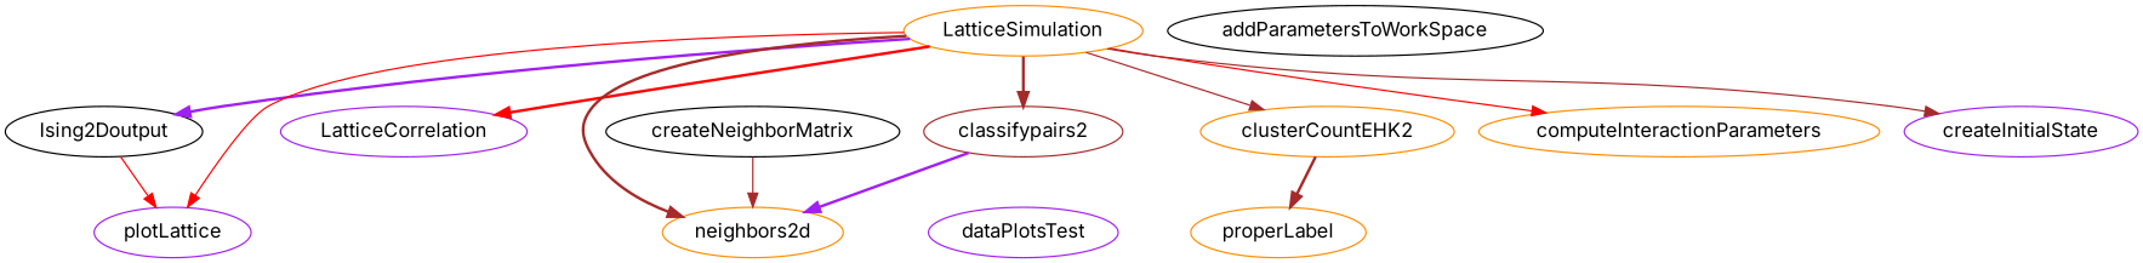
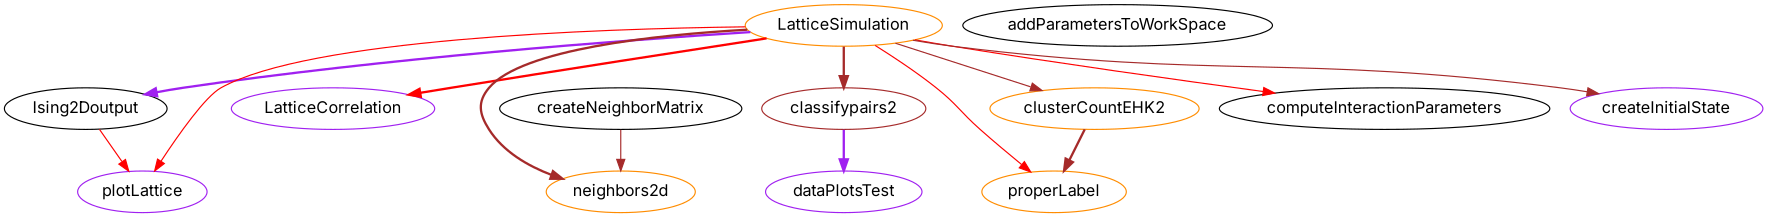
  digraph {
    fontname=Inter
    node [color=black fontname=Inter]
    edge [color=brown fontname=Inter style=solid]
    Ising2Doutput
    plotLattice [color=purple]
    LatticeSimulation [color=darkorange]
    LatticeCorrelation [color=purple]
    classifypairs2 [color=brown]
    clusterCountEHK2 [color=darkorange]
-   computeInteractionParameters [color=darkorange]
+   computeInteractionParameters
    createInitialState [color=purple]
    neighbors2d [color=darkorange]
    properLabel [color=darkorange]
    createNeighborMatrix
    addParametersToWorkSpace
    dataPlotsTest [color=purple]
    Ising2Doutput -> plotLattice [color=red]
    LatticeSimulation -> Ising2Doutput [color=purple style=bold]
    LatticeSimulation -> plotLattice [color=red]
    LatticeSimulation -> LatticeCorrelation [color=red style=bold]
    LatticeSimulation -> classifypairs2 [style=bold]
    LatticeSimulation -> clusterCountEHK2
    LatticeSimulation -> computeInteractionParameters [color=red]
    LatticeSimulation -> createInitialState
    LatticeSimulation -> neighbors2d [style=bold]
-   classifypairs2 -> neighbors2d [color=purple style=bold]
+   LatticeSimulation -> properLabel [color=red]
+   classifypairs2 -> dataPlotsTest [color=purple style=bold]
    clusterCountEHK2 -> properLabel [style=bold]
    createNeighborMatrix -> neighbors2d
  }
